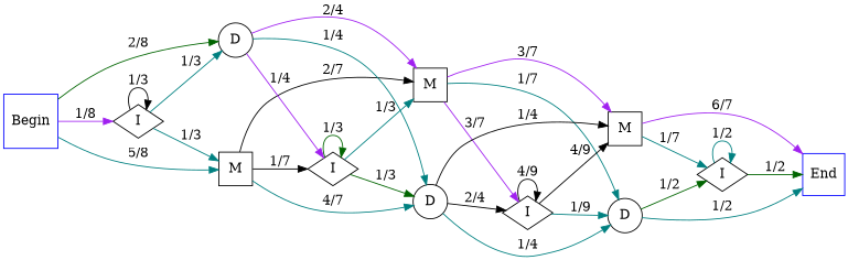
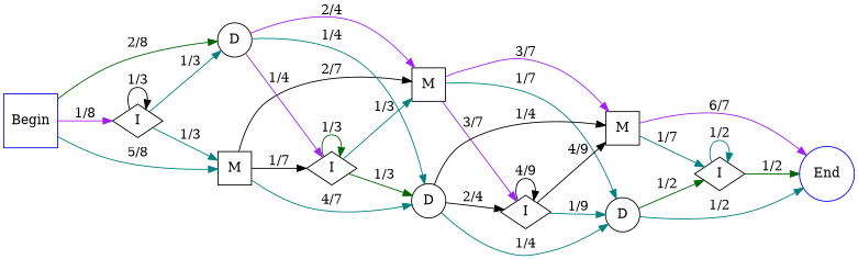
  digraph {
    rankdir=LR
    node [shape=square]
    edge [color=teal]
    Begin [color=blue]
    n2 [label=M]
    n3 [label=I shape=diamond]
    n4 [label=D shape=circle]
    n5 [label=M]
    n6 [label=I shape=diamond]
    n7 [label=D shape=circle]
    n8 [label=M]
    n9 [label=I shape=diamond]
    n10 [label=D shape=circle]
-   End [color=blue]
+   End [color=blue shape=circle]
    n12 [label=I shape=diamond]
    Begin -> n2 [label="5/8"]
    Begin -> n3 [label="1/8" color=purple]
    Begin -> n4 [label="2/8" color=darkgreen]
    n2 -> n5 [label="2/7" color=black]
    n2 -> n6 [label="1/7" color=black]
    n2 -> n7 [label="4/7"]
    n3 -> n2 [label="1/3"]
    n3 -> n3 [label="1/3" color=black]
    n3 -> n4 [label="1/3"]
    n4 -> n5 [label="2/4" color=purple]
    n4 -> n6 [label="1/4" color=purple]
    n4 -> n7 [label="1/4"]
    n5 -> n8 [label="3/7" color=purple]
    n5 -> n9 [label="3/7" color=purple]
    n5 -> n10 [label="1/7"]
    n6 -> n5 [label="1/3"]
    n6 -> n6 [label="1/3" color=darkgreen]
    n6 -> n7 [label="1/3" color=darkgreen]
    n7 -> n8 [label="1/4" color=black]
    n7 -> n9 [label="2/4" color=black]
    n7 -> n10 [label="1/4"]
    n8 -> End [label="6/7" color=purple]
    n8 -> n12 [label="1/7"]
    n9 -> n8 [label="4/9" color=black]
    n9 -> n9 [label="4/9" color=black]
    n9 -> n10 [label="1/9"]
    n10 -> End [label="1/2"]
    n10 -> n12 [label="1/2" color=darkgreen]
    n12 -> End [label="1/2" color=darkgreen]
    n12 -> n12 [label="1/2"]
  }
